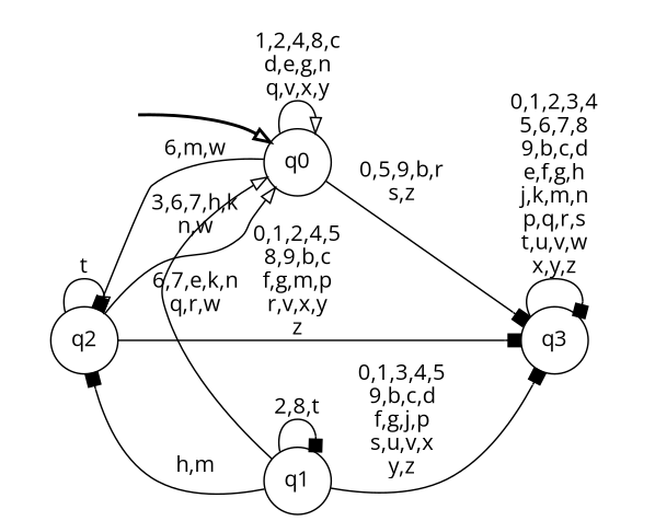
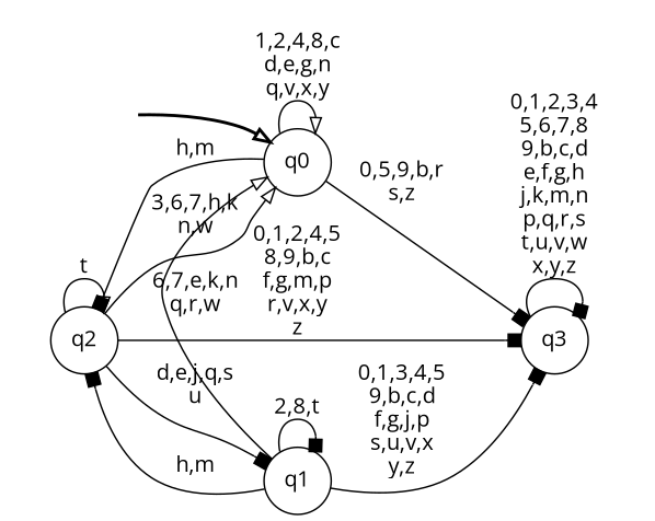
  digraph {
    fontname="Open Sans"
    rankdir=LR
    node [fontname="Open Sans" shape=circle style=filled color=black fillcolor=white]
    edge [arrowhead=box fontname="Open Sans"]
    __start0 [height=0 shape=none style=invis width=0 color="" fillcolor=""]
    n2 [label=q0]
    n3 [label=q2 style="rounded,filled"]
    n4 [label=q3]
    n5 [label=q1 style="rounded,filled"]
    subgraph cluster_1 {
      nodesep=0.15
      ranksep=0.15
      style=invis
      __start0
      n2
    }
    __start0 -> n2 [arrowhead=onormal penwidth=2]
    n2 -> n2 [arrowhead=onormal label="1,2,4,8,c\nd,e,g,n\nq,v,x,y"]
-   n2 -> n3 [label="6,m,w"]
+   n2 -> n3 [label="h,m"]
    n2 -> n4 [label="0,5,9,b,r\ns,z"]
    n3 -> n2 [arrowhead=onormal label="3,6,7,h,k\nn,w"]
    n3 -> n3 [arrowhead=onormal label=t]
    n3 -> n4 [label="0,1,2,4,5\n8,9,b,c\nf,g,m,p\nr,v,x,y\nz"]
+   n3 -> n5 [label="d,e,j,q,s\nu"]
    n4 -> n4 [label="0,1,2,3,4\n5,6,7,8\n9,b,c,d\ne,f,g,h\nj,k,m,n\np,q,r,s\nt,u,v,w\nx,y,z"]
    n5 -> n2 [arrowhead=onormal label="6,7,e,k,n\nq,r,w"]
    n5 -> n3 [label="h,m"]
    n5 -> n4 [label="0,1,3,4,5\n9,b,c,d\nf,g,j,p\ns,u,v,x\ny,z"]
    n5 -> n5 [label="2,8,t"]
  }
